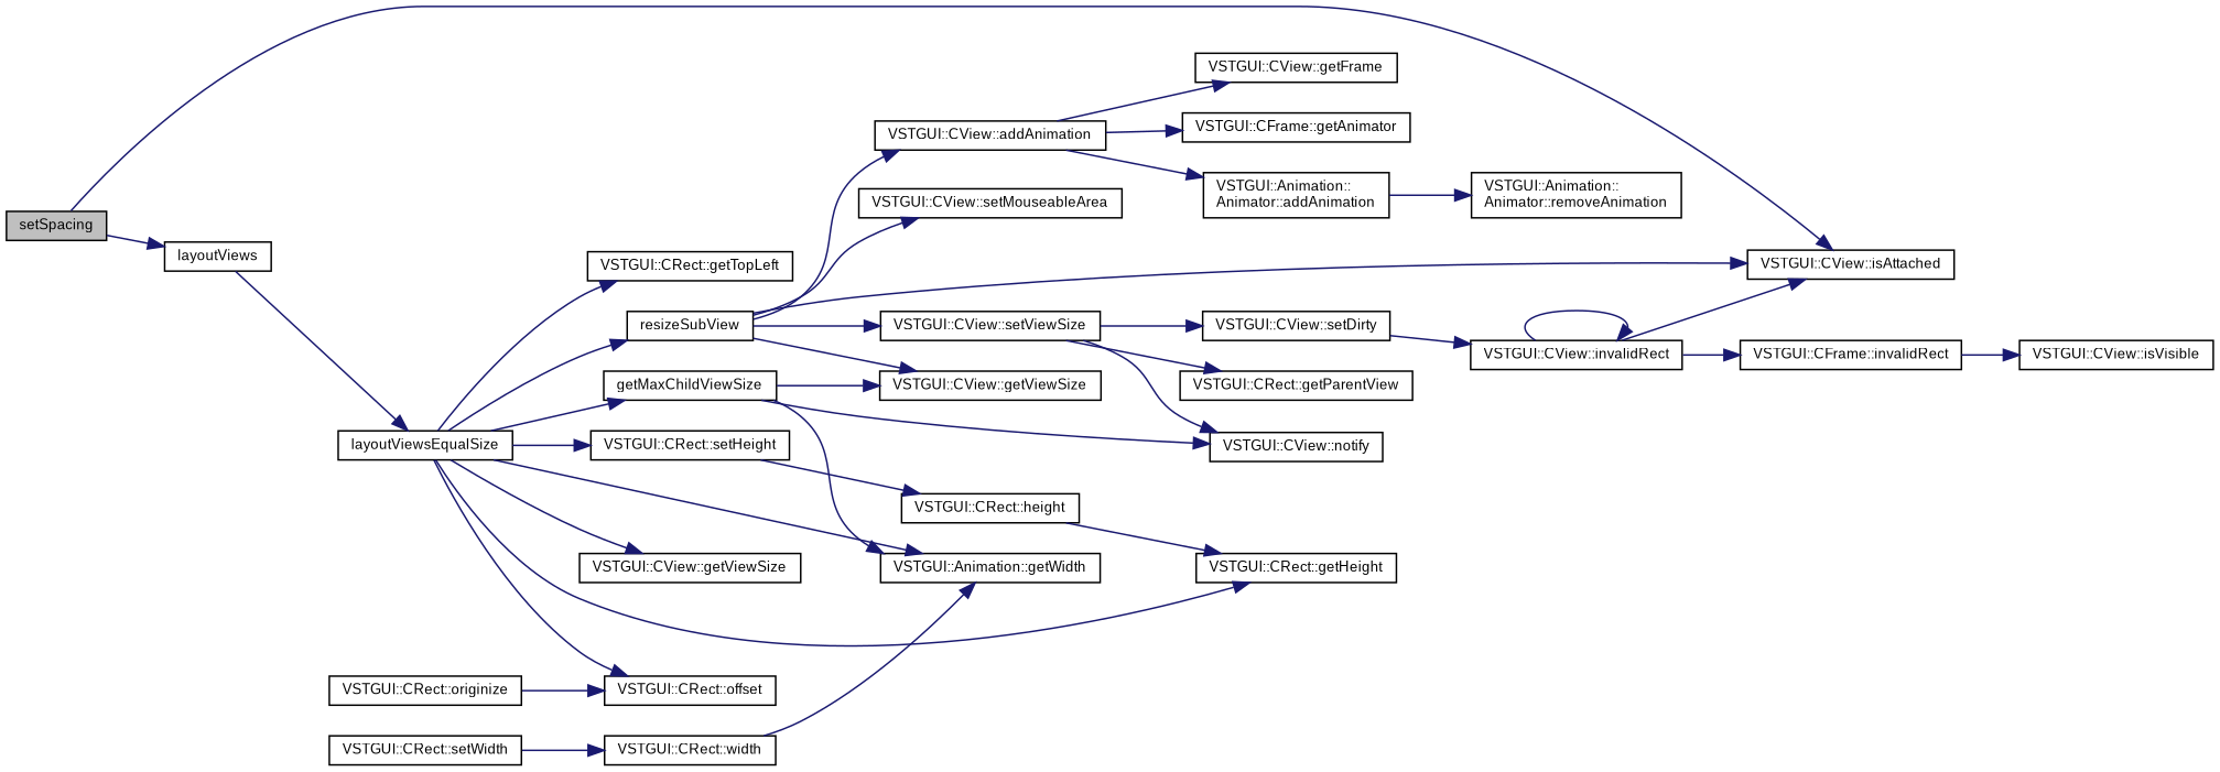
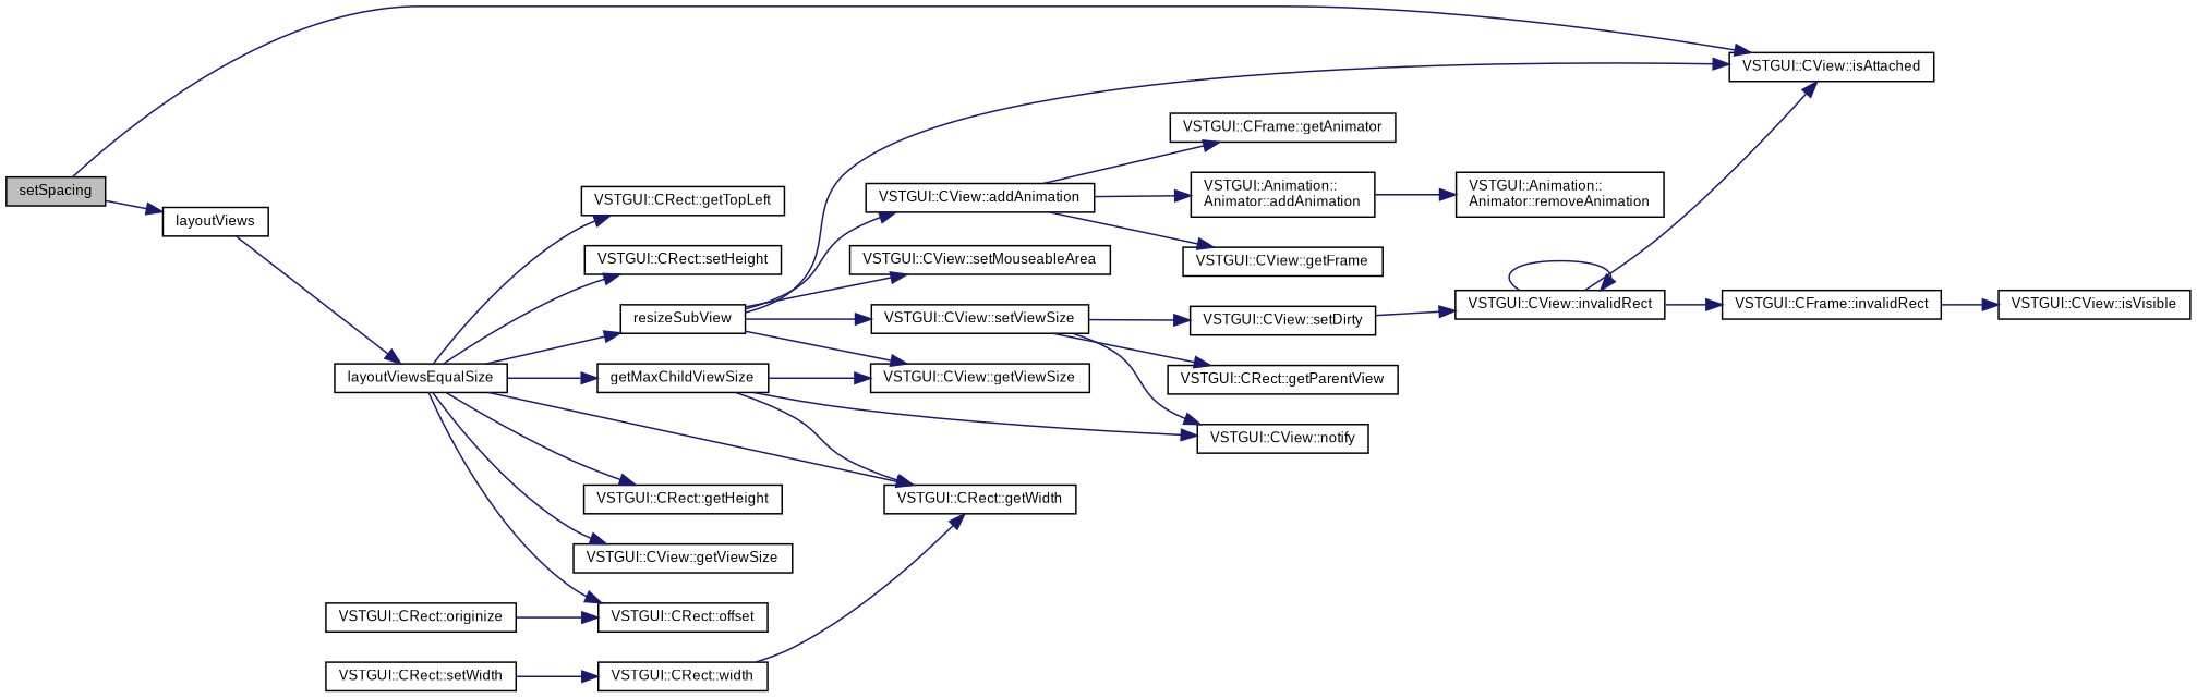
  digraph {
    rankdir=LR
    node [color=black fontname=Arial fontsize=9 shape=record]
    edge [color=midnightblue fontname=Arial fontsize=9 labelfontname=Arial labelfontsize=9 style=solid]
    n1 [fillcolor=grey75 fontcolor=black height=0.2 label=setSpacing style=filled width=0.4]
    n2 [height=0.2 label="VSTGUI::CView::isAttached" width=0.4]
    n3 [height=0.2 label=layoutViews width=0.4]
    n4 [height=0.2 label=layoutViewsEqualSize width=0.4]
    n5 [height=0.2 label=getMaxChildViewSize width=0.4]
-   n6 [height=0.2 label="VSTGUI::Animation::getWidth" width=0.4]
+   n6 [height=0.2 label="VSTGUI::CRect::getWidth" width=0.4]
    n7 [height=0.2 label="VSTGUI::CRect::getHeight" width=0.4]
    n8 [height=0.2 label="VSTGUI::CView::getViewSize" width=0.4]
    n9 [height=0.2 label="VSTGUI::CRect::getTopLeft" width=0.4]
    n10 [height=0.2 label="VSTGUI::CRect::offset" width=0.4]
    n11 [height=0.2 label="VSTGUI::CRect::setHeight" width=0.4]
    n12 [height=0.2 label=resizeSubView width=0.4]
    n13 [height=0.2 label="VSTGUI::CView::getViewSize" width=0.4]
    n14 [height=0.2 label="VSTGUI::CView::notify" width=0.4]
    n15 [height=0.2 label="VSTGUI::CRect::originize" width=0.4]
    n16 [height=0.2 label="VSTGUI::CRect::setWidth" width=0.4]
    n17 [height=0.2 label="VSTGUI::CRect::width" width=0.4]
-   n18 [height=0.2 label="VSTGUI::CRect::height" width=0.4]
    n19 [height=0.2 label="VSTGUI::CView::addAnimation" width=0.4]
    n20 [height=0.2 label="VSTGUI::CView::setMouseableArea" width=0.4]
    n21 [height=0.2 label="VSTGUI::CView::setViewSize" width=0.4]
    n22 [height=0.2 label="VSTGUI::CView::getFrame" width=0.4]
    n23 [height=0.2 label="VSTGUI::CFrame::getAnimator" width=0.4]
    n24 [height=0.2 label="VSTGUI::Animation::\lAnimator::addAnimation" width=0.4]
    n25 [height=0.2 label="VSTGUI::CView::setDirty" width=0.4]
    n26 [height=0.2 label="VSTGUI::CRect::getParentView" width=0.4]
    n27 [height=0.2 label="VSTGUI::Animation::\lAnimator::removeAnimation" width=0.4]
    n28 [height=0.2 label="VSTGUI::CView::invalidRect" width=0.4]
    n29 [height=0.2 label="VSTGUI::CFrame::invalidRect" width=0.4]
    n30 [height=0.2 label="VSTGUI::CView::isVisible" width=0.4]
    n1 -> n2
    n1 -> n3
    n3 -> n4
    n4 -> n5
    n4 -> n6
    n4 -> n7
    n4 -> n8
    n4 -> n9
    n4 -> n10
    n4 -> n11
    n4 -> n12
    n5 -> n6
    n5 -> n13
    n5 -> n14
-   n11 -> n18
    n12 -> n2
    n12 -> n13
    n12 -> n19
    n12 -> n20
    n12 -> n21
    n15 -> n10
    n16 -> n17
    n17 -> n6
-   n18 -> n7
    n19 -> n22
    n19 -> n23
    n19 -> n24
    n21 -> n14
    n21 -> n25
    n21 -> n26
    n24 -> n27
    n25 -> n28
    n28 -> n2
    n28 -> n28
    n28 -> n29
    n29 -> n30
  }
